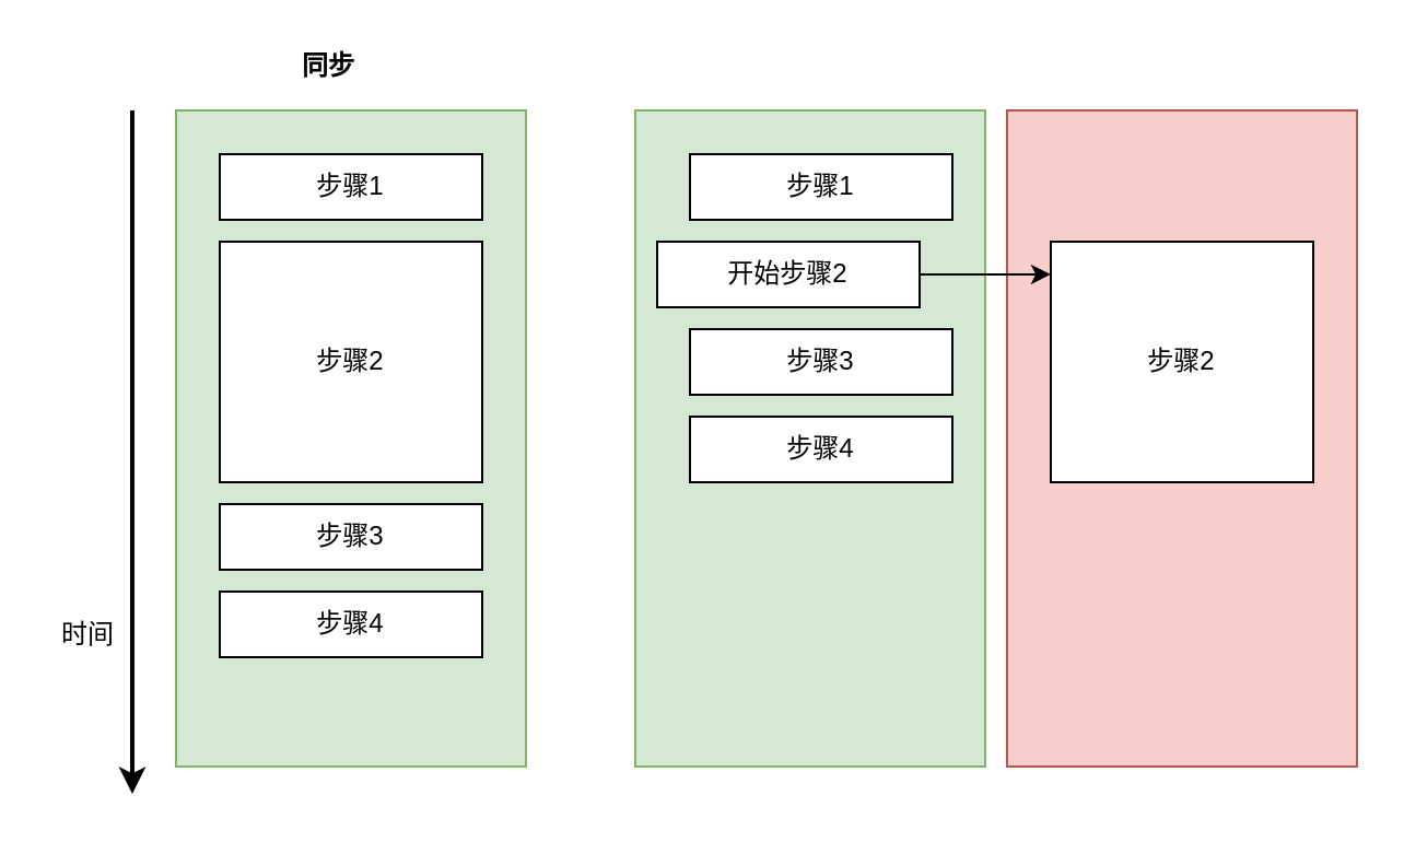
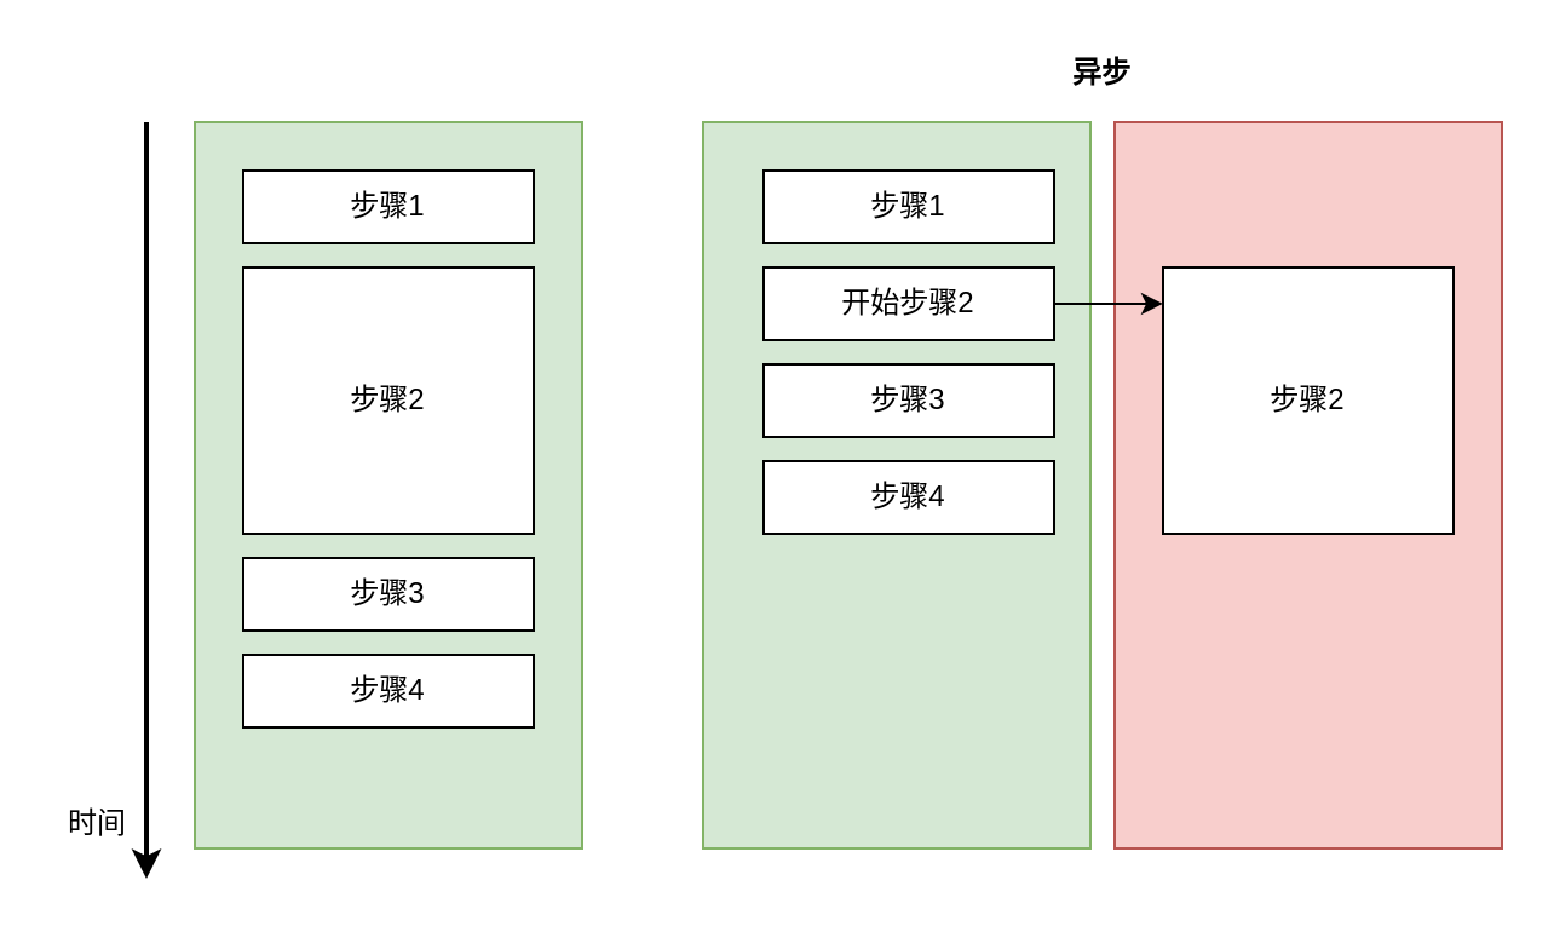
  <mxCell id="0" />
  <mxCell id="1" parent="0" />
  <mxCell id="2" value="" style="rounded=0;whiteSpace=wrap;html=1;fillColor=#f8cecc;strokeColor=#b85450;" vertex="1" parent="1"><mxGeometry x="460" y="50" width="160" height="300" as="geometry" /></mxCell>
  <mxCell id="3" value="" style="rounded=0;whiteSpace=wrap;html=1;fillColor=#d5e8d4;strokeColor=#82b366;" vertex="1" parent="1"><mxGeometry x="290" y="50" width="160" height="300" as="geometry" /></mxCell>
  <mxCell id="4" value="" style="rounded=0;whiteSpace=wrap;html=1;fillColor=#d5e8d4;strokeColor=#82b366;" vertex="1" parent="1"><mxGeometry x="80" y="50" width="160" height="300" as="geometry" /></mxCell>
  <mxCell id="5" value="步骤1" style="rounded=0;whiteSpace=wrap;html=1;" vertex="1" parent="1"><mxGeometry x="100" y="70" width="120" height="30" as="geometry" /></mxCell>
  <mxCell id="6" value="步骤2" style="rounded=0;whiteSpace=wrap;html=1;" vertex="1" parent="1"><mxGeometry x="100" y="110" width="120" height="110" as="geometry" /></mxCell>
  <mxCell id="7" value="步骤3" style="rounded=0;whiteSpace=wrap;html=1;" vertex="1" parent="1"><mxGeometry x="100" y="230" width="120" height="30" as="geometry" /></mxCell>
  <mxCell id="8" value="步骤1" style="rounded=0;whiteSpace=wrap;html=1;" vertex="1" parent="1"><mxGeometry x="315" y="70" width="120" height="30" as="geometry" /></mxCell>
  <mxCell id="9" value="步骤2" style="rounded=0;whiteSpace=wrap;html=1;" vertex="1" parent="1"><mxGeometry x="480" y="110" width="120" height="110" as="geometry" /></mxCell>
  <mxCell id="10" value="步骤3" style="rounded=0;whiteSpace=wrap;html=1;" vertex="1" parent="1"><mxGeometry x="315" y="150" width="120" height="30" as="geometry" /></mxCell>
  <mxCell id="11" value="步骤4" style="rounded=0;whiteSpace=wrap;html=1;" vertex="1" parent="1"><mxGeometry x="100" y="270" width="120" height="30" as="geometry" /></mxCell>
  <mxCell id="12" value="步骤4" style="rounded=0;whiteSpace=wrap;html=1;" vertex="1" parent="1"><mxGeometry x="315" y="190" width="120" height="30" as="geometry" /></mxCell>
  <mxCell id="13" style="edgeStyle=orthogonalEdgeStyle;rounded=0;orthogonalLoop=1;jettySize=auto;html=1;exitX=1;exitY=0.5;exitDx=0;exitDy=0;entryX=0;entryY=0.136;entryDx=0;entryDy=0;entryPerimeter=0;" edge="1" parent="1" source="14" target="9"><mxGeometry relative="1" as="geometry" /></mxCell>
- <mxCell id="14" value="开始步骤2" style="rounded=0;whiteSpace=wrap;html=1;" vertex="1" parent="1"><mxGeometry x="300" y="110" width="120" height="30" as="geometry" /></mxCell>
+ <mxCell id="14" value="开始步骤2" style="rounded=0;whiteSpace=wrap;html=1;" vertex="1" parent="1"><mxGeometry x="315" y="110" width="120" height="30" as="geometry" /></mxCell>
  <mxCell id="15" value="" style="endArrow=classic;html=1;strokeWidth=2;" edge="1" parent="1"><mxGeometry width="50" height="50" relative="1" as="geometry"><mxPoint x="60" y="50" as="sourcePoint" /><mxPoint x="60" y="362.5" as="targetPoint" /></mxGeometry></mxCell>
- <mxCell id="16" value="时间" style="text;html=1;strokeColor=none;fillColor=none;align=center;verticalAlign=middle;whiteSpace=wrap;rounded=0;" vertex="1" parent="1"><mxGeometry x="20" y="280" width="40" height="20" as="geometry" /></mxCell>
- <mxCell id="18" value="&lt;b&gt;同步&lt;/b&gt;" style="text;html=1;strokeColor=none;fillColor=none;align=center;verticalAlign=middle;whiteSpace=wrap;rounded=0;" vertex="1" parent="1"><mxGeometry x="130" y="20" width="40" height="20" as="geometry" /></mxCell>
+ <mxCell id="16" value="时间" style="text;html=1;strokeColor=none;fillColor=none;align=center;verticalAlign=middle;whiteSpace=wrap;rounded=0;" vertex="1" parent="1"><mxGeometry x="20" y="330" width="40" height="20" as="geometry" /></mxCell>
+ <mxCell id="17" value="&lt;b&gt;异步&lt;/b&gt;" style="text;html=1;strokeColor=none;fillColor=none;align=center;verticalAlign=middle;whiteSpace=wrap;rounded=0;" vertex="1" parent="1"><mxGeometry x="435" y="20" width="40" height="20" as="geometry" /></mxCell>
